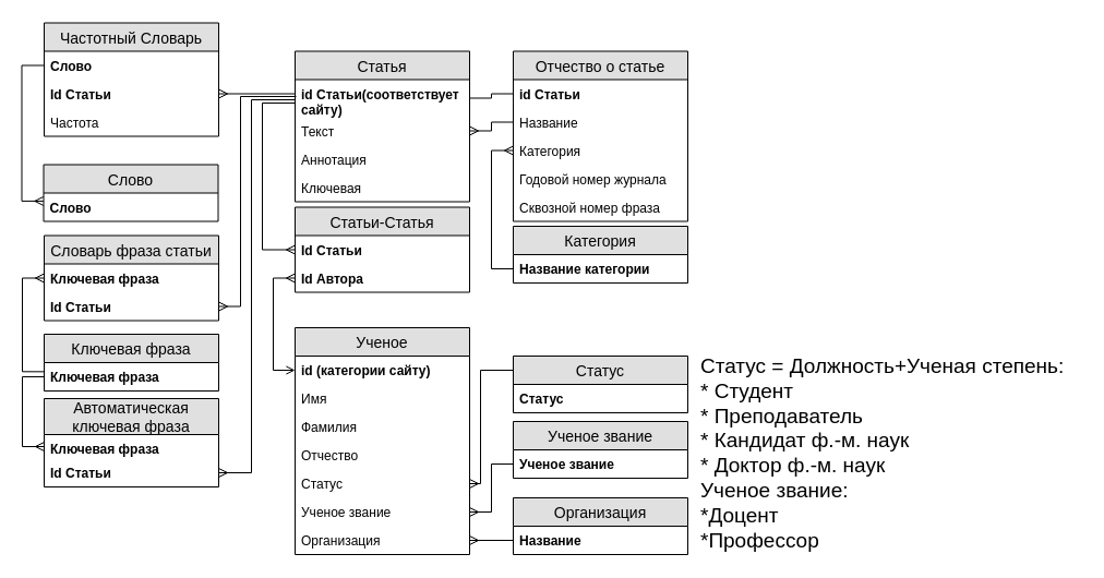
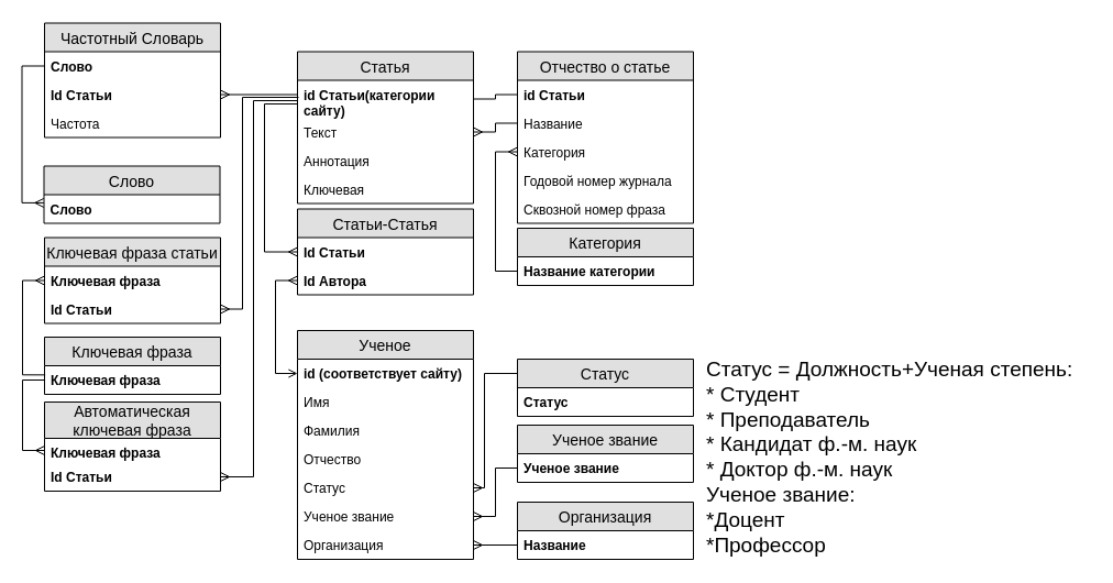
  <mxCell id="0" />
  <mxCell id="1" parent="0" />
  <mxCell id="2" value="Статья" style="swimlane;fontStyle=0;childLayout=stackLayout;horizontal=1;startSize=26;fillColor=#e0e0e0;horizontalStack=0;resizeParent=1;resizeParentMax=0;resizeLast=0;collapsible=1;marginBottom=0;swimlaneFillColor=#ffffff;align=center;fontSize=14;" parent="1" vertex="1"><mxGeometry x="270" y="46.5" width="160" height="138" as="geometry" /></mxCell>
- <mxCell id="3" value="id Статьи(соответствует &#10;сайту)" style="text;strokeColor=none;fillColor=none;spacingLeft=4;spacingRight=4;overflow=hidden;rotatable=0;points=[[0,0.5],[1,0.5]];portConstraint=eastwest;fontSize=12;fontStyle=1" parent="2" vertex="1"><mxGeometry y="26" width="160" height="34" as="geometry" /></mxCell>
+ <mxCell id="3" value="id Статьи(категории &#10;сайту)" style="text;strokeColor=none;fillColor=none;spacingLeft=4;spacingRight=4;overflow=hidden;rotatable=0;points=[[0,0.5],[1,0.5]];portConstraint=eastwest;fontSize=12;fontStyle=1" parent="2" vertex="1"><mxGeometry y="26" width="160" height="34" as="geometry" /></mxCell>
  <mxCell id="4" value="Текст" style="text;strokeColor=none;fillColor=none;spacingLeft=4;spacingRight=4;overflow=hidden;rotatable=0;points=[[0,0.5],[1,0.5]];portConstraint=eastwest;fontSize=12;" parent="2" vertex="1"><mxGeometry y="60" width="160" height="26" as="geometry" /></mxCell>
  <mxCell id="5" value="Аннотация" style="text;strokeColor=none;fillColor=none;spacingLeft=4;spacingRight=4;overflow=hidden;rotatable=0;points=[[0,0.5],[1,0.5]];portConstraint=eastwest;fontSize=12;" parent="2" vertex="1"><mxGeometry y="86" width="160" height="26" as="geometry" /></mxCell>
  <mxCell id="6" value="Ключевая" style="text;strokeColor=none;fillColor=none;spacingLeft=4;spacingRight=4;overflow=hidden;rotatable=0;points=[[0,0.5],[1,0.5]];portConstraint=eastwest;fontSize=12;" parent="2" vertex="1"><mxGeometry y="112" width="160" height="26" as="geometry" /></mxCell>
  <mxCell id="7" value="Категория" style="swimlane;fontStyle=0;childLayout=stackLayout;horizontal=1;startSize=26;fillColor=#e0e0e0;horizontalStack=0;resizeParent=1;resizeParentMax=0;resizeLast=0;collapsible=1;marginBottom=0;swimlaneFillColor=#ffffff;align=center;fontSize=14;" parent="1" vertex="1"><mxGeometry x="470" y="207" width="160" height="52" as="geometry" /></mxCell>
  <mxCell id="8" value="Название категории" style="text;strokeColor=none;fillColor=none;spacingLeft=4;spacingRight=4;overflow=hidden;rotatable=0;points=[[0,0.5],[1,0.5]];portConstraint=eastwest;fontSize=12;fontStyle=1" parent="7" vertex="1"><mxGeometry y="26" width="160" height="26" as="geometry" /></mxCell>
  <mxCell id="9" value="Ученое" style="swimlane;fontStyle=0;childLayout=stackLayout;horizontal=1;startSize=26;fillColor=#e0e0e0;horizontalStack=0;resizeParent=1;resizeParentMax=0;resizeLast=0;collapsible=1;marginBottom=0;swimlaneFillColor=#ffffff;align=center;fontSize=14;" parent="1" vertex="1"><mxGeometry x="270" y="300" width="160" height="208" as="geometry" /></mxCell>
- <mxCell id="10" value="id (категории сайту)" style="text;strokeColor=none;fillColor=none;spacingLeft=4;spacingRight=4;overflow=hidden;rotatable=0;points=[[0,0.5],[1,0.5]];portConstraint=eastwest;fontSize=12;fontStyle=1" parent="9" vertex="1"><mxGeometry y="26" width="160" height="26" as="geometry" /></mxCell>
+ <mxCell id="10" value="id (соответствует сайту)" style="text;strokeColor=none;fillColor=none;spacingLeft=4;spacingRight=4;overflow=hidden;rotatable=0;points=[[0,0.5],[1,0.5]];portConstraint=eastwest;fontSize=12;fontStyle=1" parent="9" vertex="1"><mxGeometry y="26" width="160" height="26" as="geometry" /></mxCell>
  <mxCell id="11" value="Имя" style="text;strokeColor=none;fillColor=none;spacingLeft=4;spacingRight=4;overflow=hidden;rotatable=0;points=[[0,0.5],[1,0.5]];portConstraint=eastwest;fontSize=12;" parent="9" vertex="1"><mxGeometry y="52" width="160" height="26" as="geometry" /></mxCell>
  <mxCell id="12" value="Фамилия&#10;" style="text;strokeColor=none;fillColor=none;spacingLeft=4;spacingRight=4;overflow=hidden;rotatable=0;points=[[0,0.5],[1,0.5]];portConstraint=eastwest;fontSize=12;" parent="9" vertex="1"><mxGeometry y="78" width="160" height="26" as="geometry" /></mxCell>
  <mxCell id="13" value="Отчество" style="text;strokeColor=none;fillColor=none;spacingLeft=4;spacingRight=4;overflow=hidden;rotatable=0;points=[[0,0.5],[1,0.5]];portConstraint=eastwest;fontSize=12;" parent="9" vertex="1"><mxGeometry y="104" width="160" height="26" as="geometry" /></mxCell>
  <mxCell id="14" value="Статус" style="text;strokeColor=none;fillColor=none;spacingLeft=4;spacingRight=4;overflow=hidden;rotatable=0;points=[[0,0.5],[1,0.5]];portConstraint=eastwest;fontSize=12;" parent="9" vertex="1"><mxGeometry y="130" width="160" height="26" as="geometry" /></mxCell>
  <mxCell id="15" value="Ученое звание" style="text;strokeColor=none;fillColor=none;spacingLeft=4;spacingRight=4;overflow=hidden;rotatable=0;points=[[0,0.5],[1,0.5]];portConstraint=eastwest;fontSize=12;" parent="9" vertex="1"><mxGeometry y="156" width="160" height="26" as="geometry" /></mxCell>
  <mxCell id="16" value="Организация" style="text;strokeColor=none;fillColor=none;spacingLeft=4;spacingRight=4;overflow=hidden;rotatable=0;points=[[0,0.5],[1,0.5]];portConstraint=eastwest;fontSize=12;" parent="9" vertex="1"><mxGeometry y="182" width="160" height="26" as="geometry" /></mxCell>
  <mxCell id="17" value="Организация" style="swimlane;fontStyle=0;childLayout=stackLayout;horizontal=1;startSize=26;fillColor=#e0e0e0;horizontalStack=0;resizeParent=1;resizeParentMax=0;resizeLast=0;collapsible=1;marginBottom=0;swimlaneFillColor=#ffffff;align=center;fontSize=14;" parent="1" vertex="1"><mxGeometry x="470" y="456" width="160" height="52" as="geometry" /></mxCell>
  <mxCell id="18" value="Название" style="text;strokeColor=none;fillColor=none;spacingLeft=4;spacingRight=4;overflow=hidden;rotatable=0;points=[[0,0.5],[1,0.5]];portConstraint=eastwest;fontSize=12;fontStyle=1" parent="17" vertex="1"><mxGeometry y="26" width="160" height="26" as="geometry" /></mxCell>
  <mxCell id="19" value="Статус" style="swimlane;fontStyle=0;childLayout=stackLayout;horizontal=1;startSize=26;fillColor=#e0e0e0;horizontalStack=0;resizeParent=1;resizeParentMax=0;resizeLast=0;collapsible=1;marginBottom=0;swimlaneFillColor=#ffffff;align=center;fontSize=14;" parent="1" vertex="1"><mxGeometry x="470" y="326" width="160" height="52" as="geometry" /></mxCell>
  <mxCell id="20" value="Статус" style="text;strokeColor=none;fillColor=none;spacingLeft=4;spacingRight=4;overflow=hidden;rotatable=0;points=[[0,0.5],[1,0.5]];portConstraint=eastwest;fontSize=12;fontStyle=1" parent="19" vertex="1"><mxGeometry y="26" width="160" height="26" as="geometry" /></mxCell>
  <mxCell id="21" value="Статьи-Статья" style="swimlane;fontStyle=0;childLayout=stackLayout;horizontal=1;startSize=26;fillColor=#e0e0e0;horizontalStack=0;resizeParent=1;resizeParentMax=0;resizeLast=0;collapsible=1;marginBottom=0;swimlaneFillColor=#ffffff;align=center;fontSize=14;" parent="1" vertex="1"><mxGeometry x="270" y="189.5" width="160" height="78" as="geometry" /></mxCell>
  <mxCell id="22" value="Id Статьи" style="text;strokeColor=none;fillColor=none;spacingLeft=4;spacingRight=4;overflow=hidden;rotatable=0;points=[[0,0.5],[1,0.5]];portConstraint=eastwest;fontSize=12;fontStyle=1" parent="21" vertex="1"><mxGeometry y="26" width="160" height="26" as="geometry" /></mxCell>
  <mxCell id="23" value="Id Автора" style="text;strokeColor=none;fillColor=none;spacingLeft=4;spacingRight=4;overflow=hidden;rotatable=0;points=[[0,0.5],[1,0.5]];portConstraint=eastwest;fontSize=12;fontStyle=1" parent="21" vertex="1"><mxGeometry y="52" width="160" height="26" as="geometry" /></mxCell>
  <mxCell id="24" style="edgeStyle=orthogonalEdgeStyle;rounded=0;orthogonalLoop=1;jettySize=auto;html=1;exitX=0;exitY=0.5;exitDx=0;exitDy=0;entryX=0;entryY=0.5;entryDx=0;entryDy=0;startArrow=ERmany;startFill=0;endArrow=open;endFill=0;" parent="1" source="23" target="10" edge="1"><mxGeometry relative="1" as="geometry" /></mxCell>
  <mxCell id="25" value="Частотный Словарь" style="swimlane;fontStyle=0;childLayout=stackLayout;horizontal=1;startSize=26;fillColor=#e0e0e0;horizontalStack=0;resizeParent=1;resizeParentMax=0;resizeLast=0;collapsible=1;marginBottom=0;swimlaneFillColor=#ffffff;align=center;fontSize=14;" parent="1" vertex="1"><mxGeometry x="40" y="20.5" width="160" height="104" as="geometry" /></mxCell>
  <mxCell id="26" value="Слово" style="text;strokeColor=none;fillColor=none;spacingLeft=4;spacingRight=4;overflow=hidden;rotatable=0;points=[[0,0.5],[1,0.5]];portConstraint=eastwest;fontSize=12;fontStyle=1" parent="25" vertex="1"><mxGeometry y="26" width="160" height="26" as="geometry" /></mxCell>
  <mxCell id="27" value="Id Статьи" style="text;strokeColor=none;fillColor=none;spacingLeft=4;spacingRight=4;overflow=hidden;rotatable=0;points=[[0,0.5],[1,0.5]];portConstraint=eastwest;fontSize=12;fontStyle=1" parent="25" vertex="1"><mxGeometry y="52" width="160" height="26" as="geometry" /></mxCell>
  <mxCell id="28" value="Частота" style="text;strokeColor=none;fillColor=none;spacingLeft=4;spacingRight=4;overflow=hidden;rotatable=0;points=[[0,0.5],[1,0.5]];portConstraint=eastwest;fontSize=12;" parent="25" vertex="1"><mxGeometry y="78" width="160" height="26" as="geometry" /></mxCell>
  <mxCell id="29" value="Слово" style="swimlane;fontStyle=0;childLayout=stackLayout;horizontal=1;startSize=26;fillColor=#e0e0e0;horizontalStack=0;resizeParent=1;resizeParentMax=0;resizeLast=0;collapsible=1;marginBottom=0;swimlaneFillColor=#ffffff;align=center;fontSize=14;" parent="1" vertex="1"><mxGeometry x="39.5" y="150.5" width="160" height="52" as="geometry" /></mxCell>
  <mxCell id="30" value="Слово" style="text;strokeColor=none;fillColor=none;spacingLeft=4;spacingRight=4;overflow=hidden;rotatable=0;points=[[0,0.5],[1,0.5]];portConstraint=eastwest;fontSize=12;fontStyle=1" parent="29" vertex="1"><mxGeometry y="26" width="160" height="26" as="geometry" /></mxCell>
  <mxCell id="31" value="Отчество о статье" style="swimlane;fontStyle=0;childLayout=stackLayout;horizontal=1;startSize=26;fillColor=#e0e0e0;horizontalStack=0;resizeParent=1;resizeParentMax=0;resizeLast=0;collapsible=1;marginBottom=0;swimlaneFillColor=#ffffff;align=center;fontSize=14;" parent="1" vertex="1"><mxGeometry x="470" y="46.5" width="160" height="156" as="geometry" /></mxCell>
  <mxCell id="32" value="id Статьи" style="text;strokeColor=none;fillColor=none;spacingLeft=4;spacingRight=4;overflow=hidden;rotatable=0;points=[[0,0.5],[1,0.5]];portConstraint=eastwest;fontSize=12;fontStyle=1" parent="31" vertex="1"><mxGeometry y="26" width="160" height="26" as="geometry" /></mxCell>
  <mxCell id="33" value="Название" style="text;strokeColor=none;fillColor=none;spacingLeft=4;spacingRight=4;overflow=hidden;rotatable=0;points=[[0,0.5],[1,0.5]];portConstraint=eastwest;fontSize=12;" parent="31" vertex="1"><mxGeometry y="52" width="160" height="26" as="geometry" /></mxCell>
  <mxCell id="34" value="Категория" style="text;strokeColor=none;fillColor=none;spacingLeft=4;spacingRight=4;overflow=hidden;rotatable=0;points=[[0,0.5],[1,0.5]];portConstraint=eastwest;fontSize=12;" parent="31" vertex="1"><mxGeometry y="78" width="160" height="26" as="geometry" /></mxCell>
  <mxCell id="35" value="Годовой номер журнала" style="text;strokeColor=none;fillColor=none;spacingLeft=4;spacingRight=4;overflow=hidden;rotatable=0;points=[[0,0.5],[1,0.5]];portConstraint=eastwest;fontSize=12;" parent="31" vertex="1"><mxGeometry y="104" width="160" height="26" as="geometry" /></mxCell>
  <mxCell id="36" value="Сквозной номер фраза" style="text;strokeColor=none;fillColor=none;spacingLeft=4;spacingRight=4;overflow=hidden;rotatable=0;points=[[0,0.5],[1,0.5]];portConstraint=eastwest;fontSize=12;" parent="31" vertex="1"><mxGeometry y="130" width="160" height="26" as="geometry" /></mxCell>
  <mxCell id="37" style="edgeStyle=orthogonalEdgeStyle;rounded=0;orthogonalLoop=1;jettySize=auto;html=1;exitX=1;exitY=0.5;exitDx=0;exitDy=0;endArrow=none;endFill=0;startArrow=ERmany;startFill=0;entryX=0.001;entryY=0.383;entryDx=0;entryDy=0;entryPerimeter=0;" parent="1" source="27" target="3" edge="1"><mxGeometry relative="1" as="geometry" /></mxCell>
  <mxCell id="38" style="edgeStyle=orthogonalEdgeStyle;rounded=0;orthogonalLoop=1;jettySize=auto;html=1;exitX=-0.001;exitY=0.286;exitDx=0;exitDy=0;startArrow=ERmany;startFill=0;endArrow=none;endFill=0;exitPerimeter=0;" parent="1" source="30" target="26" edge="1"><mxGeometry relative="1" as="geometry" /></mxCell>
  <mxCell id="39" style="edgeStyle=orthogonalEdgeStyle;rounded=0;orthogonalLoop=1;jettySize=auto;html=1;exitX=0;exitY=0.5;exitDx=0;exitDy=0;startArrow=ERmany;startFill=0;endArrow=none;endFill=0;" parent="1" source="22" edge="1"><mxGeometry relative="1" as="geometry"><mxPoint x="270" y="94" as="targetPoint" /><Array as="points"><mxPoint x="240" y="229" /><mxPoint x="240" y="94" /></Array></mxGeometry></mxCell>
  <mxCell id="40" style="edgeStyle=orthogonalEdgeStyle;rounded=0;orthogonalLoop=1;jettySize=auto;html=1;exitX=1;exitY=0.5;exitDx=0;exitDy=0;entryX=0;entryY=0.5;entryDx=0;entryDy=0;startArrow=none;startFill=0;endArrow=none;endFill=0;" parent="1" source="3" target="32" edge="1"><mxGeometry relative="1" as="geometry" /></mxCell>
  <mxCell id="41" style="edgeStyle=orthogonalEdgeStyle;rounded=0;orthogonalLoop=1;jettySize=auto;html=1;exitX=1;exitY=0.5;exitDx=0;exitDy=0;entryX=0;entryY=0.5;entryDx=0;entryDy=0;startArrow=ERmany;startFill=0;endArrow=none;endFill=0;" parent="1" source="16" target="18" edge="1"><mxGeometry relative="1" as="geometry" /></mxCell>
  <mxCell id="42" value="&lt;span style=&quot;font-size: 19px&quot;&gt;Статус = Должность+Ученая степень:&lt;br&gt;* Студент&lt;br&gt;* Преподаватель&lt;br&gt;* Кандидат ф.-м. наук&lt;br&gt;* Доктор ф.-м. наук&lt;br&gt;Ученое звание:&lt;br&gt;*Доцент&lt;br&gt;*Профессор&lt;br&gt;&lt;/span&gt;" style="text;html=1;resizable=0;points=[];autosize=1;align=left;verticalAlign=top;spacingTop=-4;" parent="1" vertex="1"><mxGeometry x="639.857" y="322" width="350" height="130" as="geometry" /></mxCell>
  <mxCell id="43" value="Ученое звание" style="swimlane;fontStyle=0;childLayout=stackLayout;horizontal=1;startSize=26;fillColor=#e0e0e0;horizontalStack=0;resizeParent=1;resizeParentMax=0;resizeLast=0;collapsible=1;marginBottom=0;swimlaneFillColor=#ffffff;align=center;fontSize=14;" parent="1" vertex="1"><mxGeometry x="470" y="386" width="160" height="52" as="geometry" /></mxCell>
  <mxCell id="44" value="Ученое звание" style="text;strokeColor=none;fillColor=none;spacingLeft=4;spacingRight=4;overflow=hidden;rotatable=0;points=[[0,0.5],[1,0.5]];portConstraint=eastwest;fontSize=12;fontStyle=1" parent="43" vertex="1"><mxGeometry y="26" width="160" height="26" as="geometry" /></mxCell>
  <mxCell id="45" style="edgeStyle=orthogonalEdgeStyle;rounded=0;orthogonalLoop=1;jettySize=auto;html=1;exitX=1;exitY=0.5;exitDx=0;exitDy=0;startArrow=ERmany;startFill=0;endArrow=none;endFill=0;" parent="1" source="15" target="44" edge="1"><mxGeometry relative="1" as="geometry" /></mxCell>
- <mxCell id="46" value="Словарь фраза статьи" style="swimlane;fontStyle=0;childLayout=stackLayout;horizontal=1;startSize=26;fillColor=#e0e0e0;horizontalStack=0;resizeParent=1;resizeParentMax=0;resizeLast=0;collapsible=1;marginBottom=0;swimlaneFillColor=#ffffff;align=center;fontSize=14;" parent="1" vertex="1"><mxGeometry x="40" y="215.5" width="160" height="78" as="geometry" /></mxCell>
+ <mxCell id="46" value="Ключевая фраза статьи" style="swimlane;fontStyle=0;childLayout=stackLayout;horizontal=1;startSize=26;fillColor=#e0e0e0;horizontalStack=0;resizeParent=1;resizeParentMax=0;resizeLast=0;collapsible=1;marginBottom=0;swimlaneFillColor=#ffffff;align=center;fontSize=14;" parent="1" vertex="1"><mxGeometry x="40" y="215.5" width="160" height="78" as="geometry" /></mxCell>
  <mxCell id="47" value="Ключевая фраза" style="text;strokeColor=none;fillColor=none;spacingLeft=4;spacingRight=4;overflow=hidden;rotatable=0;points=[[0,0.5],[1,0.5]];portConstraint=eastwest;fontSize=12;fontStyle=1" parent="46" vertex="1"><mxGeometry y="26" width="160" height="26" as="geometry" /></mxCell>
  <mxCell id="48" value="Id Статьи" style="text;strokeColor=none;fillColor=none;spacingLeft=4;spacingRight=4;overflow=hidden;rotatable=0;points=[[0,0.5],[1,0.5]];portConstraint=eastwest;fontSize=12;fontStyle=1" parent="46" vertex="1"><mxGeometry y="52" width="160" height="26" as="geometry" /></mxCell>
  <mxCell id="49" style="edgeStyle=orthogonalEdgeStyle;rounded=0;orthogonalLoop=1;jettySize=auto;html=1;entryX=0;entryY=0.5;entryDx=0;entryDy=0;startArrow=ERmany;startFill=0;endArrow=none;endFill=0;" parent="1" source="34" target="8" edge="1"><mxGeometry relative="1" as="geometry" /></mxCell>
  <mxCell id="50" style="edgeStyle=orthogonalEdgeStyle;rounded=0;orthogonalLoop=1;jettySize=auto;html=1;exitX=1;exitY=0.5;exitDx=0;exitDy=0;entryX=0;entryY=0.5;entryDx=0;entryDy=0;startArrow=ERmany;startFill=0;endArrow=none;endFill=0;" parent="1" source="14" target="20" edge="1"><mxGeometry relative="1" as="geometry"><Array as="points"><mxPoint x="440" y="443" /><mxPoint x="440" y="339" /></Array></mxGeometry></mxCell>
  <mxCell id="51" style="edgeStyle=orthogonalEdgeStyle;rounded=0;orthogonalLoop=1;jettySize=auto;html=1;exitX=1;exitY=0.5;exitDx=0;exitDy=0;startArrow=ERmany;startFill=0;endArrow=none;endFill=0;" parent="1" source="48" edge="1"><mxGeometry relative="1" as="geometry"><mxPoint x="271" y="88" as="targetPoint" /><Array as="points"><mxPoint x="220" y="280" /><mxPoint x="220" y="88" /><mxPoint x="271" y="88" /></Array></mxGeometry></mxCell>
  <mxCell id="52" value="Ключевая фраза" style="swimlane;fontStyle=0;childLayout=stackLayout;horizontal=1;startSize=26;fillColor=#e0e0e0;horizontalStack=0;resizeParent=1;resizeParentMax=0;resizeLast=0;collapsible=1;marginBottom=0;swimlaneFillColor=#ffffff;align=center;fontSize=14;" parent="1" vertex="1"><mxGeometry x="40" y="306" width="160" height="52" as="geometry" /></mxCell>
  <mxCell id="53" value="Ключевая фраза" style="text;strokeColor=none;fillColor=none;spacingLeft=4;spacingRight=4;overflow=hidden;rotatable=0;points=[[0,0.5],[1,0.5]];portConstraint=eastwest;fontSize=12;fontStyle=1" parent="52" vertex="1"><mxGeometry y="26" width="160" height="26" as="geometry" /></mxCell>
  <mxCell id="54" style="edgeStyle=orthogonalEdgeStyle;rounded=0;orthogonalLoop=1;jettySize=auto;html=1;exitX=0;exitY=0.5;exitDx=0;exitDy=0;entryX=0.004;entryY=0.321;entryDx=0;entryDy=0;startArrow=ERmany;startFill=0;endArrow=none;endFill=0;entryPerimeter=0;" parent="1" source="47" target="53" edge="1"><mxGeometry relative="1" as="geometry"><Array as="points"><mxPoint x="20" y="255" /><mxPoint x="20" y="340" /></Array></mxGeometry></mxCell>
  <mxCell id="55" value="Автоматическая &#10;ключевая фраза" style="swimlane;fontStyle=0;childLayout=stackLayout;horizontal=1;startSize=33;fillColor=#e0e0e0;horizontalStack=0;resizeParent=1;resizeParentMax=0;resizeLast=0;collapsible=1;marginBottom=0;swimlaneFillColor=#ffffff;align=center;fontSize=14;" vertex="1" parent="1"><mxGeometry x="40" y="365" width="160" height="81" as="geometry" /></mxCell>
  <mxCell id="56" value="Ключевая фраза" style="text;strokeColor=none;fillColor=none;spacingLeft=4;spacingRight=4;overflow=hidden;rotatable=0;points=[[0,0.5],[1,0.5]];portConstraint=eastwest;fontSize=12;fontStyle=1" vertex="1" parent="55"><mxGeometry y="33" width="160" height="22" as="geometry" /></mxCell>
  <mxCell id="57" value="Id Статьи" style="text;strokeColor=none;fillColor=none;spacingLeft=4;spacingRight=4;overflow=hidden;rotatable=0;points=[[0,0.5],[1,0.5]];portConstraint=eastwest;fontSize=12;fontStyle=1" vertex="1" parent="55"><mxGeometry y="55" width="160" height="26" as="geometry" /></mxCell>
  <mxCell id="58" style="edgeStyle=orthogonalEdgeStyle;rounded=0;orthogonalLoop=1;jettySize=auto;html=1;exitX=0;exitY=0.5;exitDx=0;exitDy=0;entryX=0;entryY=0.5;entryDx=0;entryDy=0;endArrow=ERmany;endFill=0;" edge="1" parent="1" source="53" target="56"><mxGeometry relative="1" as="geometry" /></mxCell>
  <mxCell id="59" style="edgeStyle=orthogonalEdgeStyle;rounded=0;orthogonalLoop=1;jettySize=auto;html=1;exitX=1;exitY=0.5;exitDx=0;exitDy=0;endArrow=none;endFill=0;startArrow=ERmany;startFill=0;" edge="1" parent="1" source="57"><mxGeometry relative="1" as="geometry"><mxPoint x="270" y="91" as="targetPoint" /><Array as="points"><mxPoint x="230" y="433" /><mxPoint x="230" y="91" /></Array></mxGeometry></mxCell>
  <mxCell id="60" value="" style="edgeStyle=orthogonalEdgeStyle;rounded=0;orthogonalLoop=1;jettySize=auto;html=1;startArrow=ERmany;startFill=0;endArrow=none;endFill=0;" edge="1" parent="1" source="4" target="33"><mxGeometry relative="1" as="geometry" /></mxCell>
